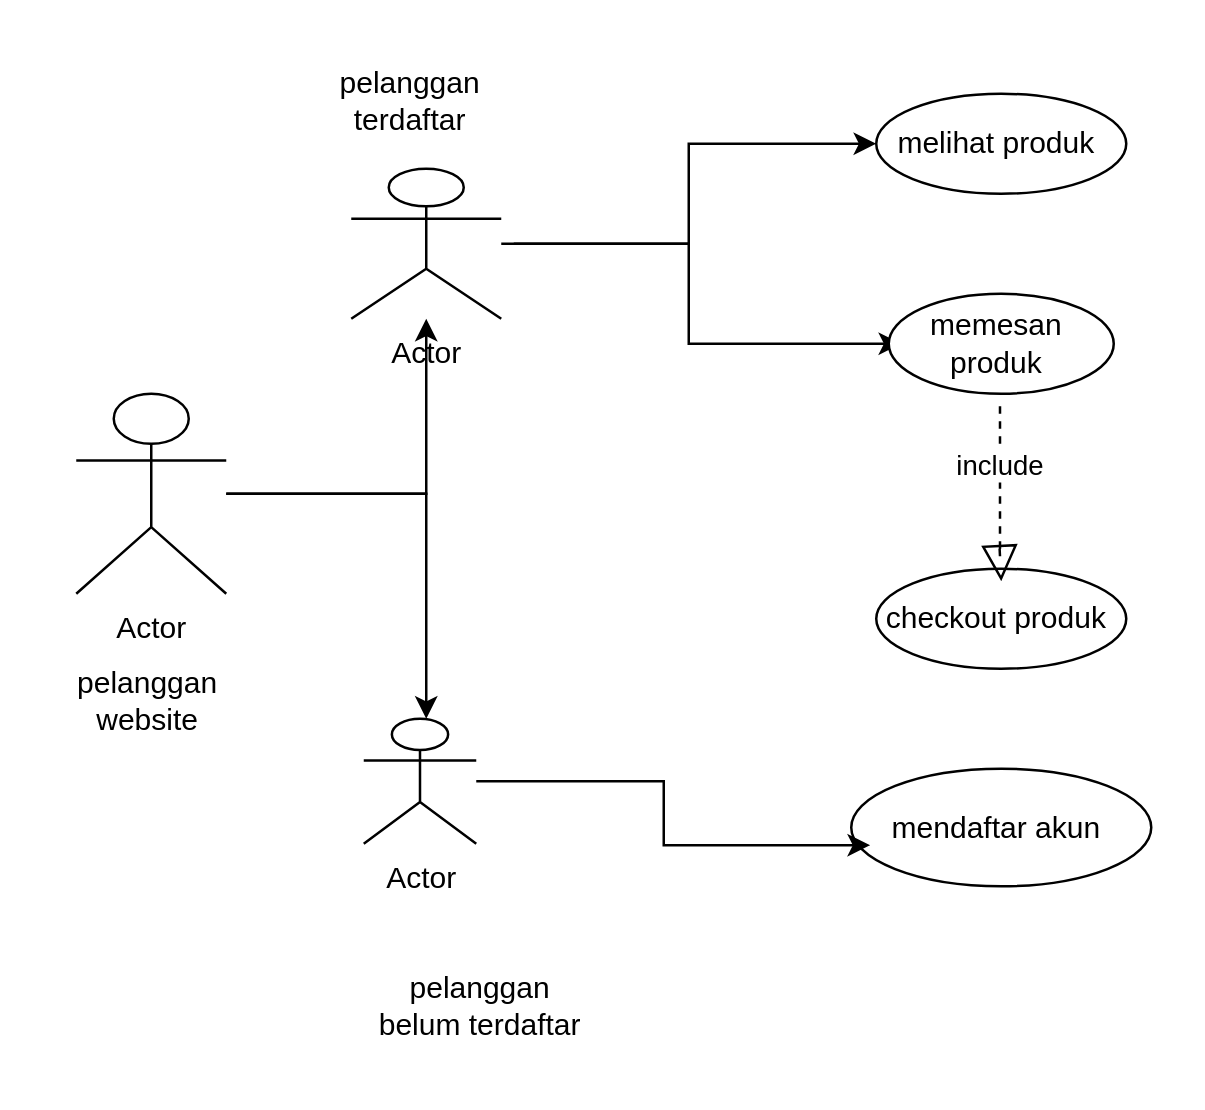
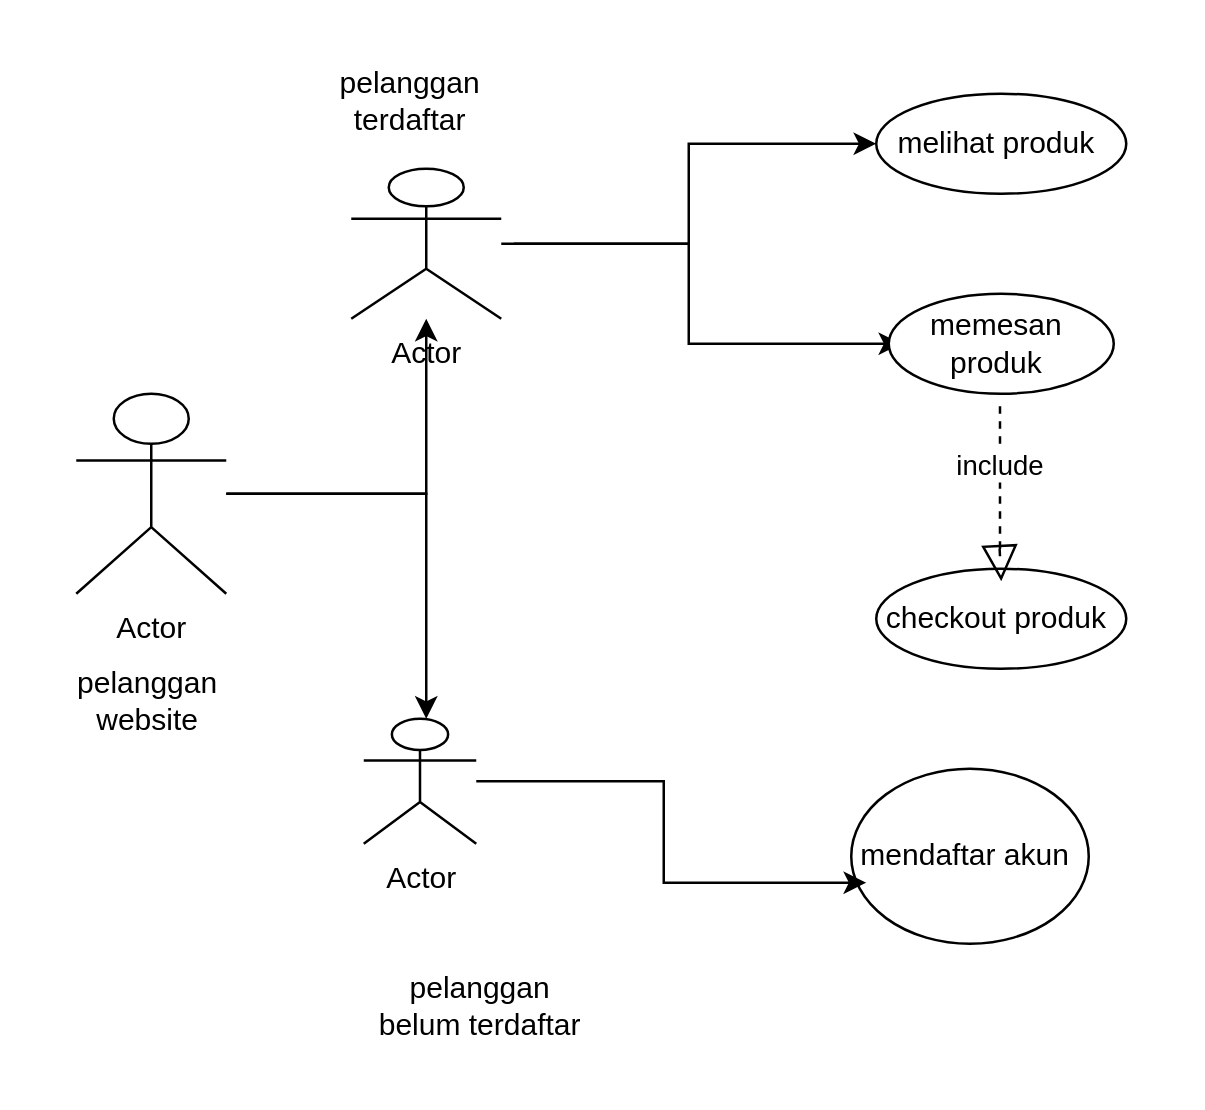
  <mxCell id="0" />
  <mxCell id="1" parent="0" />
  <mxCell id="2" style="edgeStyle=orthogonalEdgeStyle;rounded=0;orthogonalLoop=1;jettySize=auto;html=1;" edge="1" parent="1" source="4" target="7"><mxGeometry relative="1" as="geometry" /></mxCell>
  <mxCell id="3" style="edgeStyle=orthogonalEdgeStyle;rounded=0;orthogonalLoop=1;jettySize=auto;html=1;" edge="1" parent="1" source="4" target="8"><mxGeometry relative="1" as="geometry"><Array as="points"><mxPoint x="170" y="197" /></Array></mxGeometry></mxCell>
  <mxCell id="4" value="Actor" style="shape=umlActor;verticalLabelPosition=bottom;verticalAlign=top;html=1;" vertex="1" parent="1"><mxGeometry x="30" y="157" width="60" height="80" as="geometry" /></mxCell>
  <mxCell id="5" style="edgeStyle=orthogonalEdgeStyle;rounded=0;orthogonalLoop=1;jettySize=auto;html=1;entryX=0;entryY=0.5;entryDx=0;entryDy=0;" edge="1" parent="1" source="7" target="12"><mxGeometry relative="1" as="geometry" /></mxCell>
  <mxCell id="6" style="edgeStyle=orthogonalEdgeStyle;rounded=0;orthogonalLoop=1;jettySize=auto;html=1;" edge="1" parent="1"><mxGeometry relative="1" as="geometry"><mxPoint x="205" y="97" as="sourcePoint" /><mxPoint x="360" y="137" as="targetPoint" /><Array as="points"><mxPoint x="275" y="97" /><mxPoint x="275" y="137" /></Array></mxGeometry></mxCell>
  <mxCell id="7" value="Actor" style="shape=umlActor;verticalLabelPosition=bottom;verticalAlign=top;html=1;" vertex="1" parent="1"><mxGeometry x="140" y="67" width="60" height="60" as="geometry" /></mxCell>
  <mxCell id="8" value="Actor" style="shape=umlActor;verticalLabelPosition=bottom;verticalAlign=top;html=1;" vertex="1" parent="1"><mxGeometry x="145" y="287" width="45" height="50" as="geometry" /></mxCell>
  <mxCell id="9" value="pelanggan&amp;nbsp;&lt;div&gt;website&amp;nbsp;&lt;/div&gt;" style="text;html=1;align=center;verticalAlign=middle;resizable=0;points=[];autosize=1;strokeColor=none;fillColor=none;" vertex="1" parent="1"><mxGeometry x="20" y="260" width="80" height="40" as="geometry" /></mxCell>
  <mxCell id="10" value="pelanggan&amp;nbsp;&lt;div&gt;belum terdaftar&amp;nbsp;&lt;/div&gt;" style="text;html=1;align=center;verticalAlign=middle;resizable=0;points=[];autosize=1;strokeColor=none;fillColor=none;" vertex="1" parent="1"><mxGeometry x="137.5" y="382" width="110" height="40" as="geometry" /></mxCell>
  <mxCell id="11" value="pelanggan&amp;nbsp;&lt;div&gt;terdaftar&amp;nbsp;&lt;/div&gt;" style="text;html=1;align=center;verticalAlign=middle;resizable=0;points=[];autosize=1;strokeColor=none;fillColor=none;" vertex="1" parent="1"><mxGeometry x="125" y="20" width="80" height="40" as="geometry" /></mxCell>
  <mxCell id="12" value="melihat produk&amp;nbsp;" style="ellipse;whiteSpace=wrap;html=1;" vertex="1" parent="1"><mxGeometry x="350" y="37" width="100" height="40" as="geometry" /></mxCell>
  <mxCell id="13" value="memesan&amp;nbsp;&lt;div&gt;produk&amp;nbsp;&lt;/div&gt;" style="ellipse;whiteSpace=wrap;html=1;" vertex="1" parent="1"><mxGeometry x="355" y="117" width="90" height="40" as="geometry" /></mxCell>
  <mxCell id="14" value="checkout produk&amp;nbsp;" style="ellipse;whiteSpace=wrap;html=1;" vertex="1" parent="1"><mxGeometry x="350" y="227" width="100" height="40" as="geometry" /></mxCell>
  <mxCell id="15" value="" style="endArrow=block;dashed=1;endFill=0;endSize=12;html=1;rounded=0;" edge="1" parent="1"><mxGeometry width="160" relative="1" as="geometry"><mxPoint x="399.5" y="162" as="sourcePoint" /><mxPoint x="400" y="232" as="targetPoint" /><Array as="points"><mxPoint x="399.5" y="222" /></Array></mxGeometry></mxCell>
  <mxCell id="16" value="include&amp;nbsp;" style="edgeLabel;html=1;align=center;verticalAlign=middle;resizable=0;points=[];" vertex="1" connectable="0" parent="15"><mxGeometry x="-0.332" y="-2" relative="1" as="geometry"><mxPoint x="3" as="offset" /></mxGeometry></mxCell>
- <mxCell id="17" value="mendaftar akun&amp;nbsp;" style="ellipse;whiteSpace=wrap;html=1;" vertex="1" parent="1"><mxGeometry x="340" y="307" width="120" height="47" as="geometry" /></mxCell>
+ <mxCell id="17" value="mendaftar akun&amp;nbsp;" style="ellipse;whiteSpace=wrap;html=1;" vertex="1" parent="1"><mxGeometry x="340" y="307" width="95" height="70" as="geometry" /></mxCell>
  <mxCell id="18" style="edgeStyle=orthogonalEdgeStyle;rounded=0;orthogonalLoop=1;jettySize=auto;html=1;entryX=0.063;entryY=0.651;entryDx=0;entryDy=0;entryPerimeter=0;" edge="1" parent="1" source="8" target="17"><mxGeometry relative="1" as="geometry" /></mxCell>
